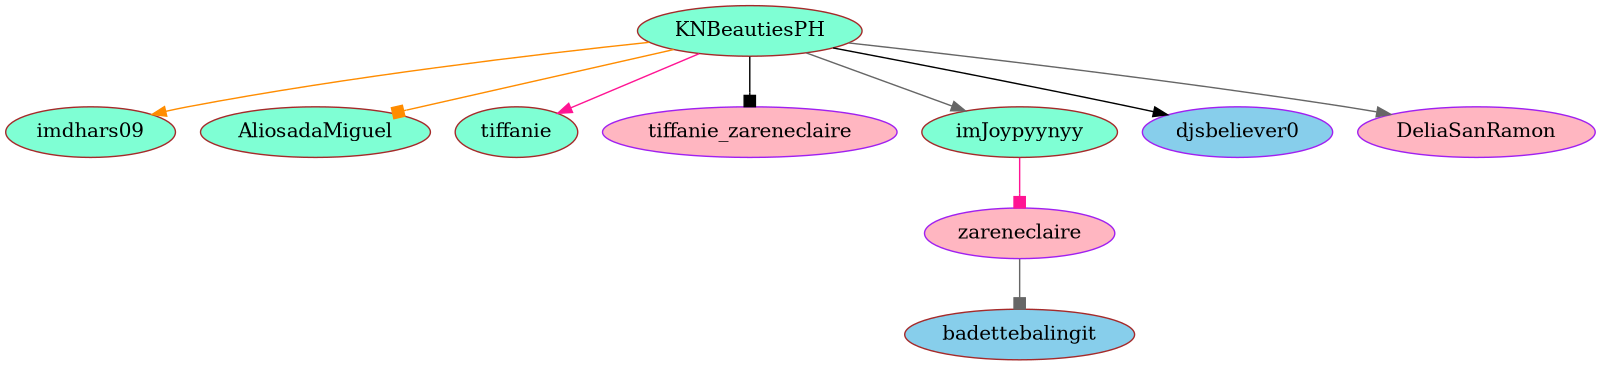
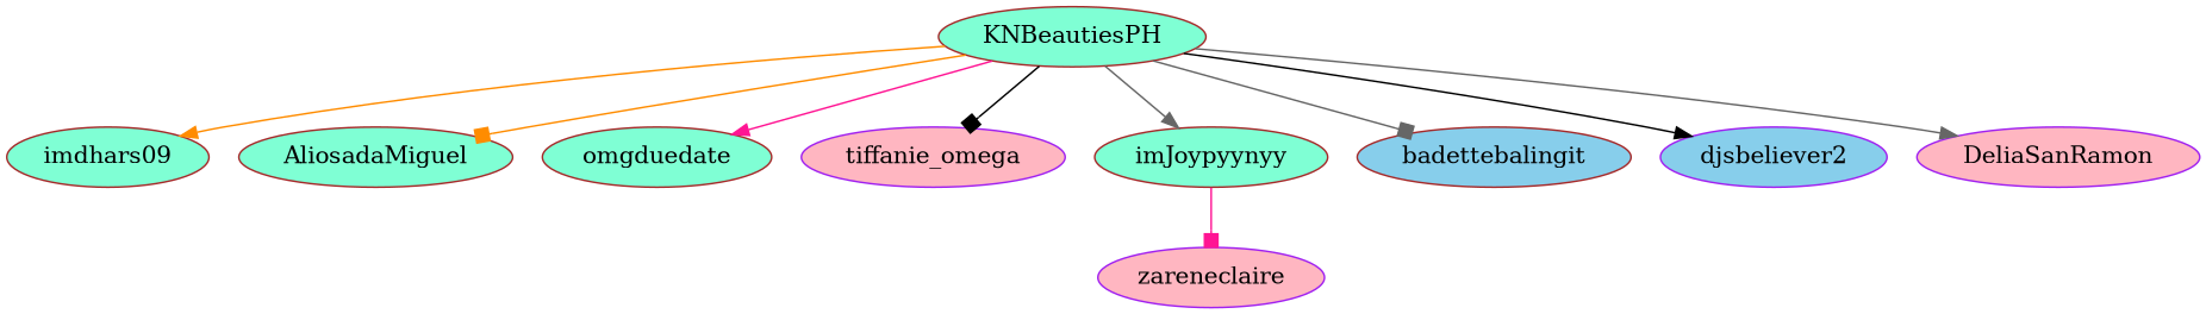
  strict digraph {
    node [color=brown fillcolor=aquamarine style=filled]
    edge [arrowhead=normal color=gray40]
    KNBeautiesPH
    imdhars09
    AliosadaMiguel
-   omgduedate [label=tiffanie]
-   tiffanie_omega [color=purple fillcolor=lightpink label=tiffanie_zareneclaire]
+   omgduedate
+   tiffanie_omega [color=purple fillcolor=lightpink]
    imJoypyynyy
    badettebalingit [fillcolor=skyblue]
-   djsbeliever2 [color=purple fillcolor=skyblue label=djsbeliever0]
+   djsbeliever2 [color=purple fillcolor=skyblue]
    DeliaSanRamon [color=purple fillcolor=lightpink]
    zareneclaire [color=purple fillcolor=lightpink]
    KNBeautiesPH -> imdhars09 [color=darkorange]
    KNBeautiesPH -> AliosadaMiguel [arrowhead=box color=darkorange]
    KNBeautiesPH -> omgduedate [color=deeppink]
    KNBeautiesPH -> tiffanie_omega [arrowhead=box color=black]
    KNBeautiesPH -> imJoypyynyy
-   zareneclaire -> badettebalingit [arrowhead=box]
+   KNBeautiesPH -> badettebalingit [arrowhead=box]
    KNBeautiesPH -> djsbeliever2 [color=black]
    KNBeautiesPH -> DeliaSanRamon
    imJoypyynyy -> zareneclaire [arrowhead=box color=deeppink]
  }
